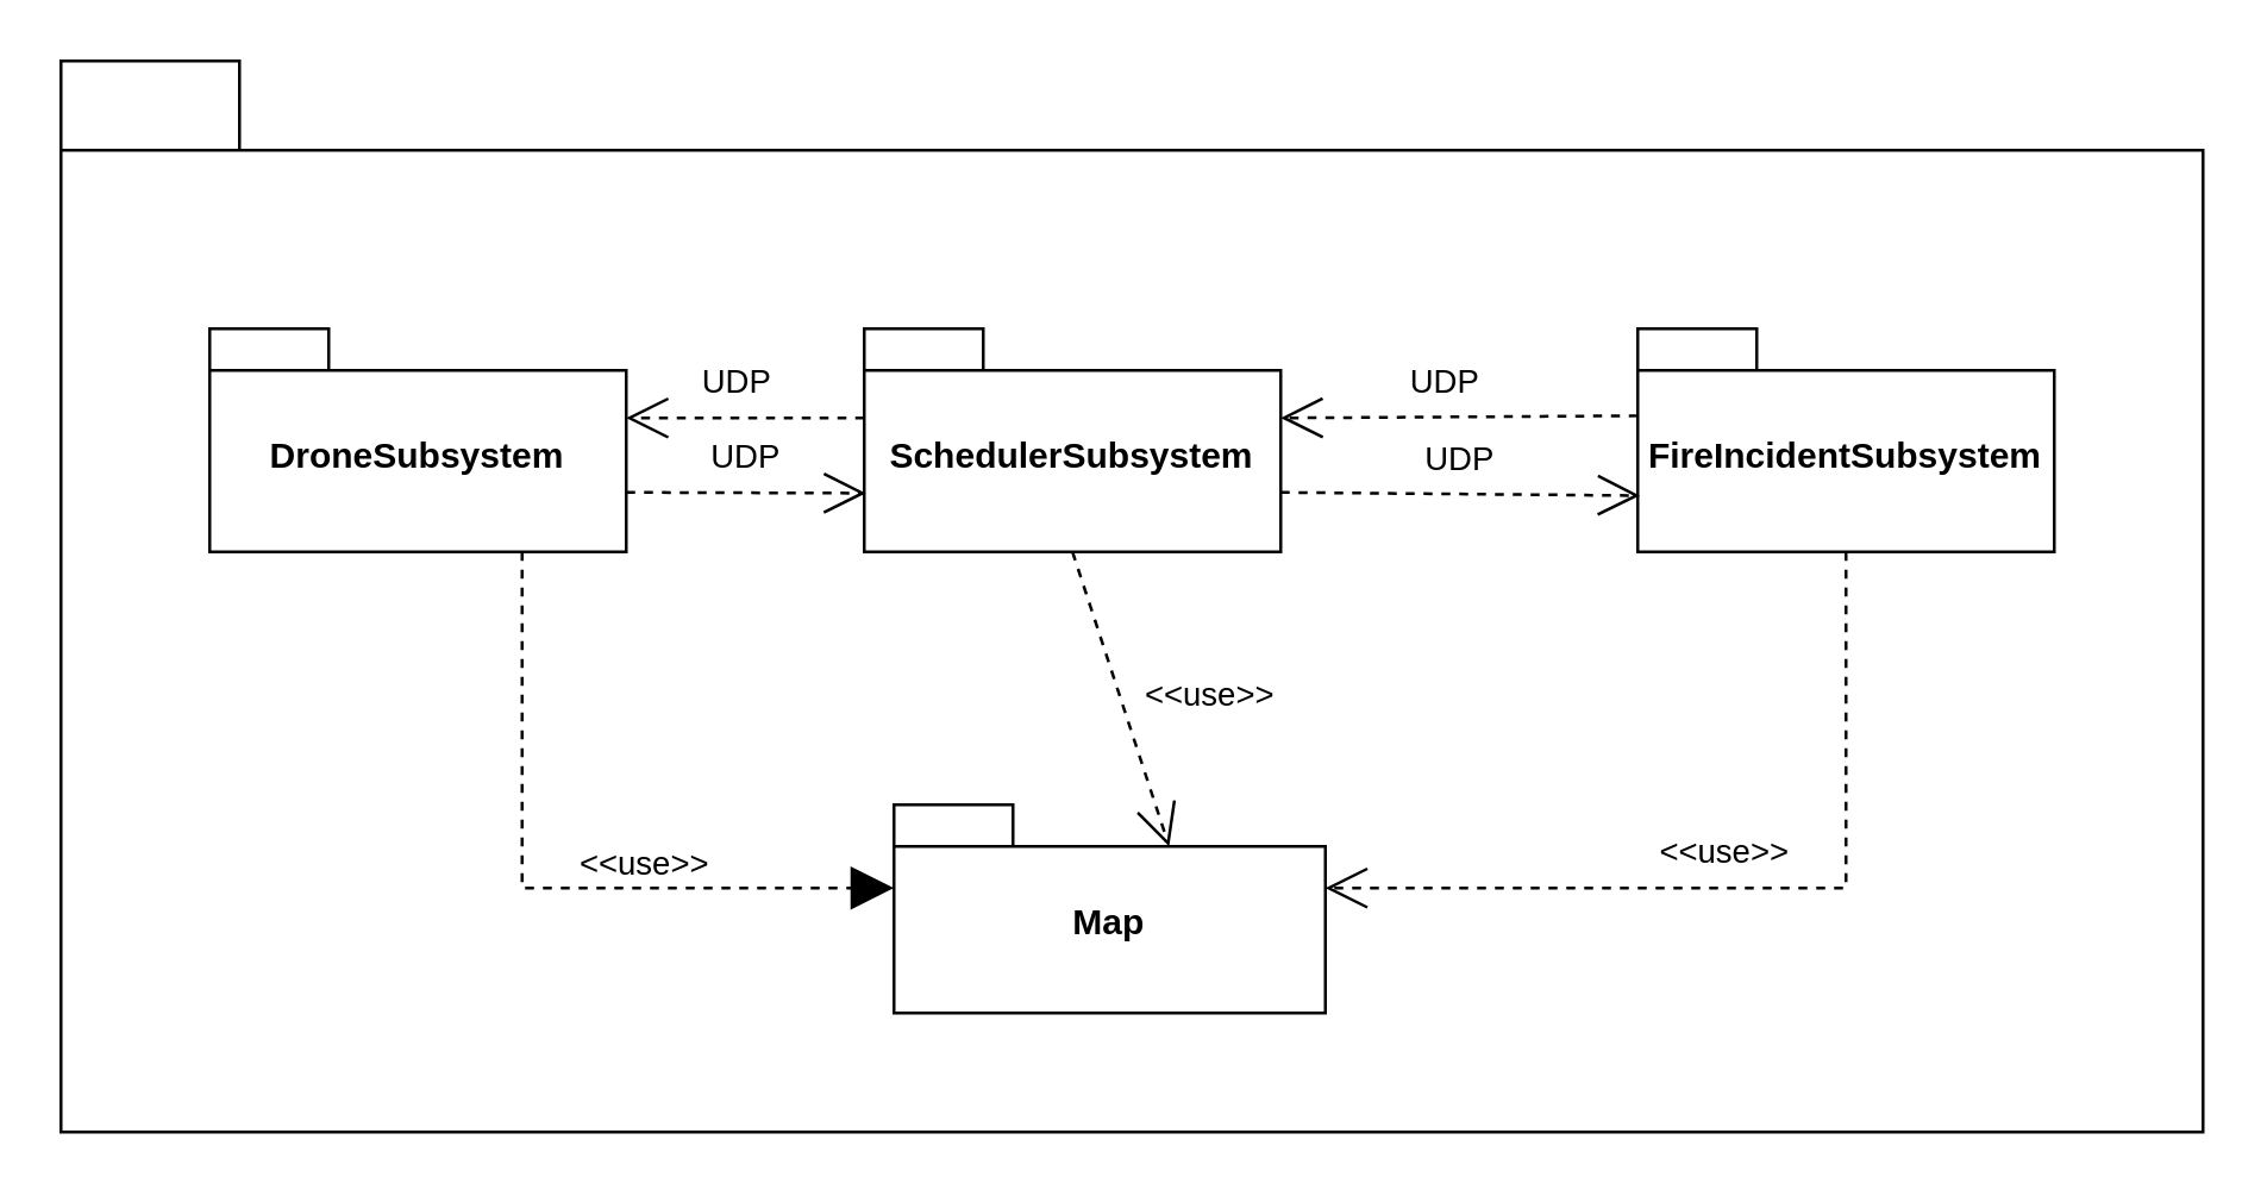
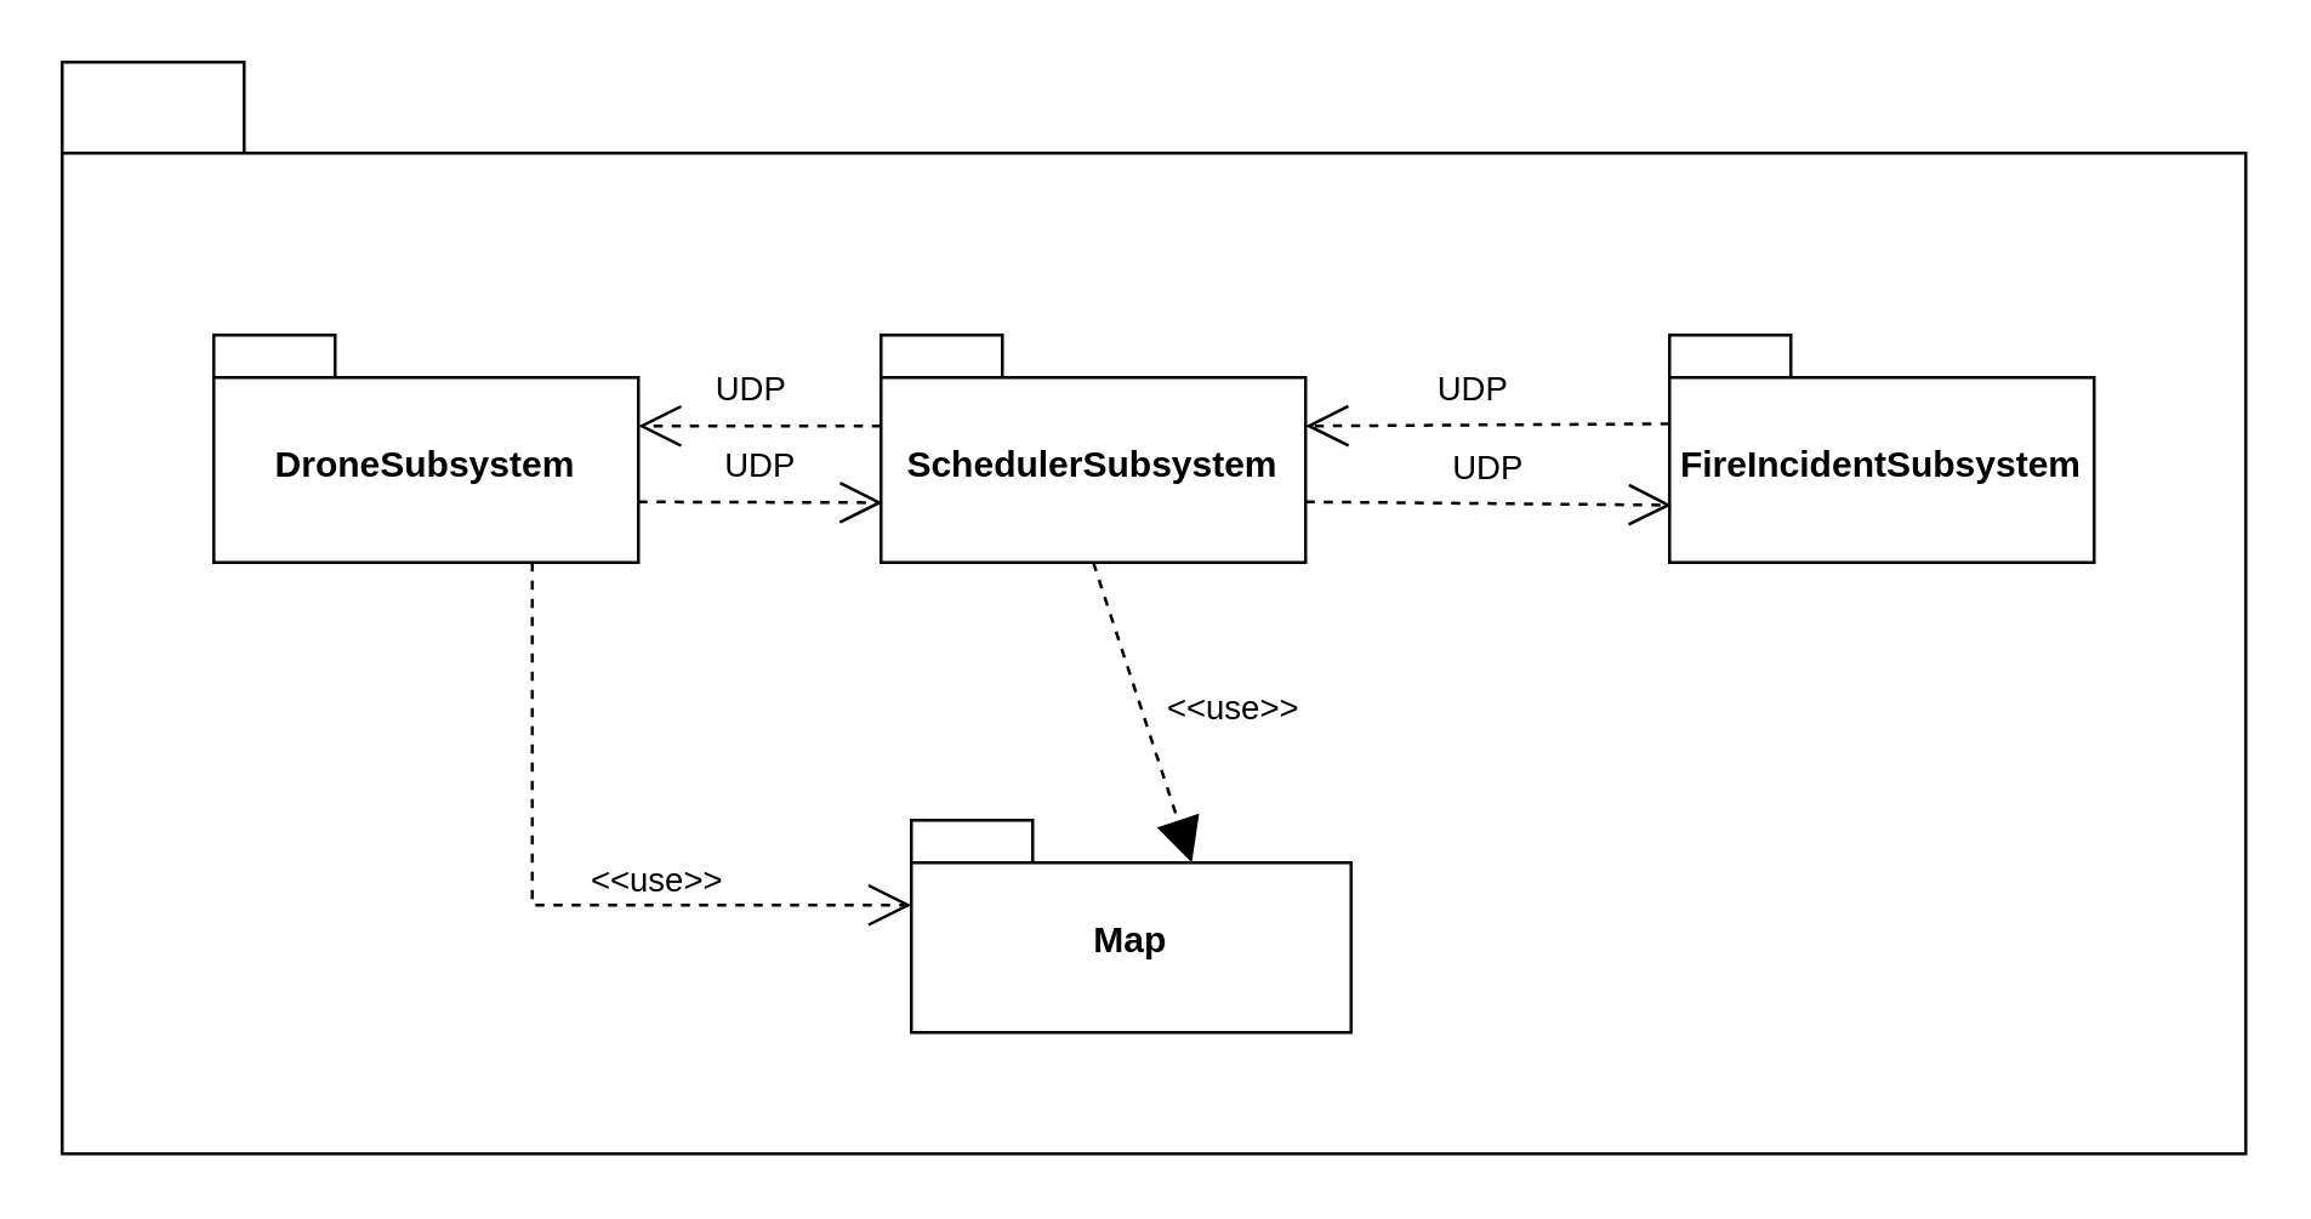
  <mxCell id="0" />
  <mxCell id="1" parent="0" />
  <mxCell id="2" value="" style="shape=folder;fontStyle=1;spacingTop=10;tabWidth=60;tabHeight=30;tabPosition=left;html=1;whiteSpace=wrap;" parent="1" vertex="1"><mxGeometry x="20" y="20" width="720" height="360" as="geometry" /></mxCell>
  <mxCell id="3" value="DroneSubsystem" style="shape=folder;fontStyle=1;spacingTop=10;tabWidth=40;tabHeight=14;tabPosition=left;html=1;whiteSpace=wrap;" parent="1" vertex="1"><mxGeometry x="70" y="110" width="140" height="75" as="geometry" /></mxCell>
  <mxCell id="4" value="SchedulerSubsystem" style="shape=folder;fontStyle=1;spacingTop=10;tabWidth=40;tabHeight=14;tabPosition=left;html=1;whiteSpace=wrap;" parent="1" vertex="1"><mxGeometry x="290" y="110" width="140" height="75" as="geometry" /></mxCell>
  <mxCell id="5" value="FireIncidentSubsystem" style="shape=folder;fontStyle=1;spacingTop=10;tabWidth=40;tabHeight=14;tabPosition=left;html=1;whiteSpace=wrap;" parent="1" vertex="1"><mxGeometry x="550" y="110" width="140" height="75" as="geometry" /></mxCell>
  <mxCell id="6" value="UDP" style="endArrow=open;endSize=12;dashed=1;html=1;rounded=0;entryX=0;entryY=0;entryDx=140;entryDy=44.5;entryPerimeter=0;exitX=0;exitY=0;exitDx=0;exitDy=44.5;exitPerimeter=0;" parent="1" edge="1"><mxGeometry x="0.077" y="-12" width="160" relative="1" as="geometry"><mxPoint x="290" y="140" as="sourcePoint" /><mxPoint x="210" y="140" as="targetPoint" /><mxPoint as="offset" /></mxGeometry></mxCell>
  <mxCell id="7" value="Map" style="shape=folder;fontStyle=1;spacingTop=10;tabWidth=40;tabHeight=14;tabPosition=left;html=1;whiteSpace=wrap;" parent="1" vertex="1"><mxGeometry x="300" y="270" width="145" height="70" as="geometry" /></mxCell>
- <mxCell id="8" value="&amp;lt;&amp;lt;use&amp;gt;&amp;gt;" style="endArrow=block;endSize=12;dashed=1;html=1;rounded=0;entryX=0;entryY=0;entryDx=0;entryDy=28;entryPerimeter=0;exitX=0.75;exitY=1;exitDx=0;exitDy=0;exitPerimeter=0;" parent="1" source="3" target="7" edge="1"><mxGeometry x="0.298" y="8" width="160" relative="1" as="geometry"><mxPoint x="270" y="240" as="sourcePoint" /><mxPoint x="430" y="240" as="targetPoint" /><Array as="points"><mxPoint x="175" y="298" /></Array><mxPoint as="offset" /></mxGeometry></mxCell>
- <mxCell id="9" value="&amp;lt;&amp;lt;use&amp;gt;&amp;gt;" style="endArrow=open;endSize=12;dashed=1;html=1;rounded=0;entryX=0;entryY=0;entryDx=145;entryDy=28;entryPerimeter=0;exitX=0.5;exitY=1;exitDx=0;exitDy=0;exitPerimeter=0;" parent="1" source="5" target="7" edge="1"><mxGeometry x="0.07" y="-12" width="160" relative="1" as="geometry"><mxPoint x="270" y="240" as="sourcePoint" /><mxPoint x="430" y="240" as="targetPoint" /><Array as="points"><mxPoint x="620" y="298" /></Array><mxPoint as="offset" /></mxGeometry></mxCell>
- <mxCell id="10" value="&amp;lt;&amp;lt;use&amp;gt;&amp;gt;" style="endArrow=open;endSize=12;dashed=1;html=1;rounded=0;exitX=0.5;exitY=1;exitDx=0;exitDy=0;exitPerimeter=0;entryX=0;entryY=0;entryDx=92.5;entryDy=14;entryPerimeter=0;" parent="1" source="4" target="7" edge="1"><mxGeometry x="0.151" y="29" width="160" relative="1" as="geometry"><mxPoint x="270" y="240" as="sourcePoint" /><mxPoint x="380" y="290" as="targetPoint" /><mxPoint as="offset" /></mxGeometry></mxCell>
+ <mxCell id="8" value="&amp;lt;&amp;lt;use&amp;gt;&amp;gt;" style="endArrow=open;endSize=12;dashed=1;html=1;rounded=0;entryX=0;entryY=0;entryDx=0;entryDy=28;entryPerimeter=0;exitX=0.75;exitY=1;exitDx=0;exitDy=0;exitPerimeter=0;" parent="1" source="3" target="7" edge="1"><mxGeometry x="0.298" y="8" width="160" relative="1" as="geometry"><mxPoint x="270" y="240" as="sourcePoint" /><mxPoint x="430" y="240" as="targetPoint" /><Array as="points"><mxPoint x="175" y="298" /></Array><mxPoint as="offset" /></mxGeometry></mxCell>
+ <mxCell id="10" value="&amp;lt;&amp;lt;use&amp;gt;&amp;gt;" style="endArrow=block;endSize=12;dashed=1;html=1;rounded=0;exitX=0.5;exitY=1;exitDx=0;exitDy=0;exitPerimeter=0;entryX=0;entryY=0;entryDx=92.5;entryDy=14;entryPerimeter=0;" parent="1" source="4" target="7" edge="1"><mxGeometry x="0.151" y="29" width="160" relative="1" as="geometry"><mxPoint x="270" y="240" as="sourcePoint" /><mxPoint x="380" y="290" as="targetPoint" /><mxPoint as="offset" /></mxGeometry></mxCell>
  <mxCell id="11" value="UDP" style="endArrow=open;endSize=12;dashed=1;html=1;rounded=0;entryX=0.004;entryY=0.737;entryDx=0;entryDy=0;entryPerimeter=0;exitX=0;exitY=0;exitDx=140;exitDy=44.5;exitPerimeter=0;" edge="1" parent="1" target="4"><mxGeometry y="12" width="160" relative="1" as="geometry"><mxPoint x="210" y="165" as="sourcePoint" /><mxPoint x="330" y="165" as="targetPoint" /><mxPoint as="offset" /></mxGeometry></mxCell>
  <mxCell id="12" value="UDP" style="endArrow=open;endSize=12;dashed=1;html=1;rounded=0;entryX=0;entryY=0;entryDx=140;entryDy=44.5;entryPerimeter=0;exitX=0;exitY=0;exitDx=0;exitDy=29.25;exitPerimeter=0;" edge="1" parent="1" source="5"><mxGeometry x="0.077" y="-12" width="160" relative="1" as="geometry"><mxPoint x="510" y="140" as="sourcePoint" /><mxPoint x="430" y="140" as="targetPoint" /><mxPoint as="offset" /></mxGeometry></mxCell>
  <mxCell id="13" value="UDP" style="endArrow=open;endSize=12;dashed=1;html=1;rounded=0;entryX=0.005;entryY=0.748;entryDx=0;entryDy=0;entryPerimeter=0;exitX=0;exitY=0;exitDx=140;exitDy=44.5;exitPerimeter=0;" edge="1" parent="1" target="5"><mxGeometry y="12" width="160" relative="1" as="geometry"><mxPoint x="430" y="165" as="sourcePoint" /><mxPoint x="511" y="165" as="targetPoint" /><mxPoint as="offset" /></mxGeometry></mxCell>
